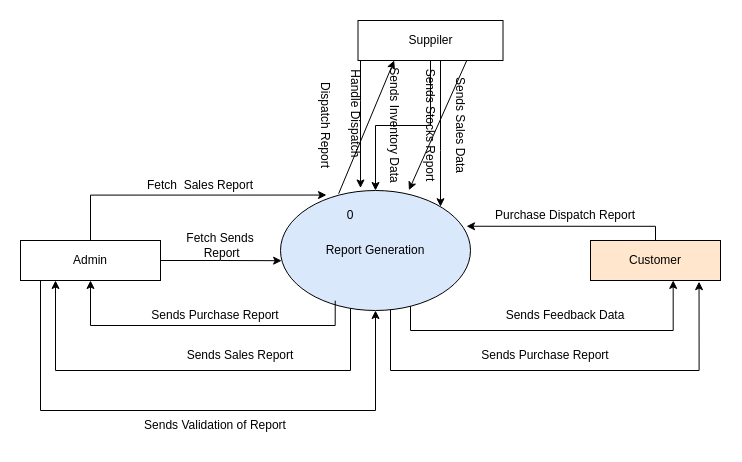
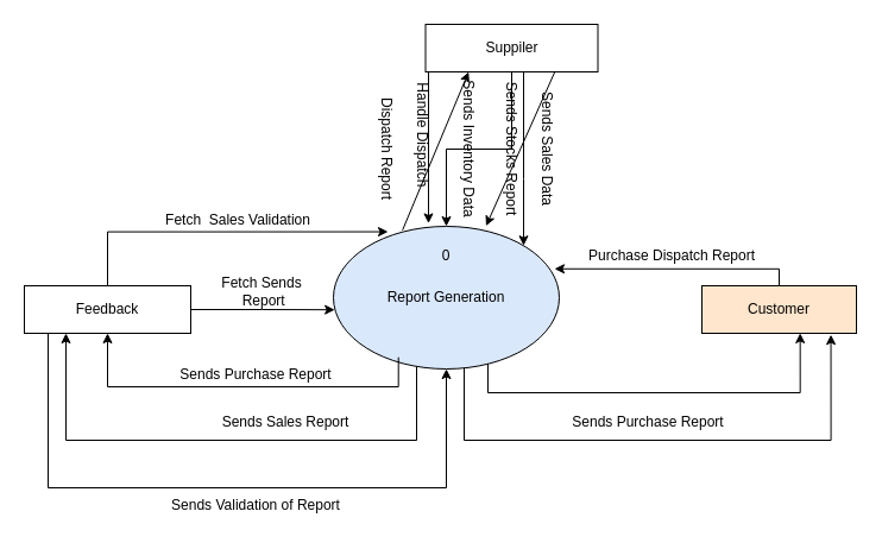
  <mxCell id="0" />
  <mxCell id="1" parent="0" />
- <mxCell id="2" value="Admin" style="rounded=0;whiteSpace=wrap;html=1;" vertex="1" parent="1"><mxGeometry x="20" y="240" width="140" height="40" as="geometry" /></mxCell>
+ <mxCell id="2" value="Feedback" style="rounded=0;whiteSpace=wrap;html=1;" vertex="1" parent="1"><mxGeometry x="20" y="240" width="140" height="40" as="geometry" /></mxCell>
  <mxCell id="3" style="edgeStyle=orthogonalEdgeStyle;rounded=0;orthogonalLoop=1;jettySize=auto;html=1;entryX=0.25;entryY=1;entryDx=0;entryDy=0;" edge="1" parent="1" source="4" target="2"><mxGeometry relative="1" as="geometry"><Array as="points"><mxPoint x="350" y="370" /><mxPoint x="55" y="370" /></Array></mxGeometry></mxCell>
  <mxCell id="4" value="Report Generation" style="ellipse;whiteSpace=wrap;html=1;fillColor=#dae8fc;" vertex="1" parent="1"><mxGeometry x="280" y="190" width="190" height="120" as="geometry" /></mxCell>
- <mxCell id="5" value="0" style="text;html=1;align=center;verticalAlign=middle;whiteSpace=wrap;rounded=0;" vertex="1" parent="1"><mxGeometry x="320" y="200" width="60" height="30" as="geometry" /></mxCell>
+ <mxCell id="5" value="0" style="text;html=1;align=center;verticalAlign=middle;whiteSpace=wrap;rounded=0;" vertex="1" parent="1"><mxGeometry x="345" y="200" width="60" height="30" as="geometry" /></mxCell>
  <mxCell id="6" style="edgeStyle=orthogonalEdgeStyle;rounded=0;orthogonalLoop=1;jettySize=auto;html=1;" edge="1" parent="1" source="9" target="4"><mxGeometry relative="1" as="geometry"><Array as="points"><mxPoint x="440" y="150" /><mxPoint x="440" y="150" /></Array></mxGeometry></mxCell>
  <mxCell id="7" style="edgeStyle=orthogonalEdgeStyle;rounded=0;orthogonalLoop=1;jettySize=auto;html=1;entryX=0.5;entryY=0;entryDx=0;entryDy=0;" edge="1" parent="1" source="9" target="4"><mxGeometry relative="1" as="geometry" /></mxCell>
  <mxCell id="8" style="edgeStyle=orthogonalEdgeStyle;rounded=0;orthogonalLoop=1;jettySize=auto;html=1;entryX=0.421;entryY=-0.021;entryDx=0;entryDy=0;entryPerimeter=0;" edge="1" parent="1" source="9" target="4"><mxGeometry relative="1" as="geometry"><mxPoint x="360" y="180" as="targetPoint" /><Array as="points"><mxPoint x="360" y="100" /><mxPoint x="360" y="100" /></Array></mxGeometry></mxCell>
  <mxCell id="9" value="Suppiler" style="rounded=0;whiteSpace=wrap;html=1;" vertex="1" parent="1"><mxGeometry x="357.5" y="20" width="145" height="40" as="geometry" /></mxCell>
  <mxCell id="10" value="Customer" style="rounded=0;whiteSpace=wrap;html=1;fillColor=#ffe6cc;" vertex="1" parent="1"><mxGeometry x="590" y="240" width="130" height="40" as="geometry" /></mxCell>
  <mxCell id="11" style="edgeStyle=orthogonalEdgeStyle;rounded=0;orthogonalLoop=1;jettySize=auto;html=1;entryX=0.242;entryY=0.038;entryDx=0;entryDy=0;entryPerimeter=0;" edge="1" parent="1" source="2" target="4"><mxGeometry relative="1" as="geometry"><Array as="points"><mxPoint x="90" y="195" /></Array></mxGeometry></mxCell>
- <mxCell id="12" value="Fetch&amp;nbsp; Sales Report" style="text;html=1;align=center;verticalAlign=middle;whiteSpace=wrap;rounded=0;" vertex="1" parent="1"><mxGeometry x="110" y="170" width="180" height="30" as="geometry" /></mxCell>
+ <mxCell id="12" value="Fetch&amp;nbsp; Sales Validation" style="text;html=1;align=center;verticalAlign=middle;whiteSpace=wrap;rounded=0;" vertex="1" parent="1"><mxGeometry x="110" y="170" width="180" height="30" as="geometry" /></mxCell>
  <mxCell id="13" style="edgeStyle=orthogonalEdgeStyle;rounded=0;orthogonalLoop=1;jettySize=auto;html=1;entryX=0.006;entryY=0.585;entryDx=0;entryDy=0;entryPerimeter=0;" edge="1" parent="1" source="2" target="4"><mxGeometry relative="1" as="geometry" /></mxCell>
  <mxCell id="14" value="Fetch Sends&lt;div&gt;&amp;nbsp;Report&lt;/div&gt;" style="text;html=1;align=center;verticalAlign=middle;whiteSpace=wrap;rounded=0;" vertex="1" parent="1"><mxGeometry x="150" y="230" width="140" height="30" as="geometry" /></mxCell>
  <mxCell id="15" style="edgeStyle=orthogonalEdgeStyle;rounded=0;orthogonalLoop=1;jettySize=auto;html=1;entryX=0.5;entryY=1;entryDx=0;entryDy=0;exitX=0.288;exitY=0.918;exitDx=0;exitDy=0;exitPerimeter=0;" edge="1" parent="1" source="4" target="2"><mxGeometry relative="1" as="geometry"><mxPoint x="307.847" y="325" as="sourcePoint" /><mxPoint x="92.16" y="310" as="targetPoint" /><Array as="points"><mxPoint x="335" y="325" /><mxPoint x="90" y="325" /></Array></mxGeometry></mxCell>
  <mxCell id="16" value="Sends Purchase Report" style="text;html=1;align=center;verticalAlign=middle;whiteSpace=wrap;rounded=0;" vertex="1" parent="1"><mxGeometry x="140" y="300" width="150" height="30" as="geometry" /></mxCell>
  <mxCell id="17" value="Sends Sales Report" style="text;html=1;align=center;verticalAlign=middle;whiteSpace=wrap;rounded=0;" vertex="1" parent="1"><mxGeometry x="165" y="340" width="150" height="30" as="geometry" /></mxCell>
  <mxCell id="18" style="edgeStyle=orthogonalEdgeStyle;rounded=0;orthogonalLoop=1;jettySize=auto;html=1;entryX=0.5;entryY=1;entryDx=0;entryDy=0;" edge="1" parent="1" target="4"><mxGeometry relative="1" as="geometry"><mxPoint x="40" y="280" as="sourcePoint" /><Array as="points"><mxPoint x="55" y="280" /><mxPoint x="40" y="280" /><mxPoint x="40" y="410" /><mxPoint x="375" y="410" /></Array></mxGeometry></mxCell>
  <mxCell id="19" value="Sends Validation of Report" style="text;html=1;align=center;verticalAlign=middle;whiteSpace=wrap;rounded=0;" vertex="1" parent="1"><mxGeometry x="120" y="410" width="190" height="30" as="geometry" /></mxCell>
  <mxCell id="20" value="Sends Sales Data" style="text;html=1;align=center;verticalAlign=middle;whiteSpace=wrap;rounded=0;rotation=90;" vertex="1" parent="1"><mxGeometry x="400" y="110" width="120" height="30" as="geometry" /></mxCell>
  <mxCell id="21" value="Sends Inventory Data" style="text;html=1;align=center;verticalAlign=middle;whiteSpace=wrap;rounded=0;rotation=90;" vertex="1" parent="1"><mxGeometry x="334" y="110" width="120" height="30" as="geometry" /></mxCell>
  <mxCell id="22" value="" style="endArrow=classic;html=1;rounded=0;exitX=0.75;exitY=1;exitDx=0;exitDy=0;entryX=0.676;entryY=-0.003;entryDx=0;entryDy=0;entryPerimeter=0;" edge="1" parent="1" source="9" target="4"><mxGeometry width="50" height="50" relative="1" as="geometry"><mxPoint x="770" y="20" as="sourcePoint" /><mxPoint x="820" y="-30" as="targetPoint" /></mxGeometry></mxCell>
  <mxCell id="23" value="Sends Stocks Report" style="text;html=1;align=center;verticalAlign=middle;whiteSpace=wrap;rounded=0;rotation=90;" vertex="1" parent="1"><mxGeometry x="360" y="110" width="140" height="30" as="geometry" /></mxCell>
  <mxCell id="24" style="edgeStyle=orthogonalEdgeStyle;rounded=0;orthogonalLoop=1;jettySize=auto;html=1;entryX=0.979;entryY=0.298;entryDx=0;entryDy=0;entryPerimeter=0;" edge="1" parent="1" source="10" target="4"><mxGeometry relative="1" as="geometry"><Array as="points"><mxPoint x="655" y="226" /></Array></mxGeometry></mxCell>
  <mxCell id="25" value="Purchase Dispatch Report" style="text;html=1;align=center;verticalAlign=middle;whiteSpace=wrap;rounded=0;" vertex="1" parent="1"><mxGeometry x="470" y="200" width="190" height="30" as="geometry" /></mxCell>
  <mxCell id="26" style="edgeStyle=orthogonalEdgeStyle;rounded=0;orthogonalLoop=1;jettySize=auto;html=1;entryX=0.636;entryY=0.998;entryDx=0;entryDy=0;entryPerimeter=0;" edge="1" parent="1" source="4" target="10"><mxGeometry relative="1" as="geometry"><Array as="points"><mxPoint x="410" y="330" /><mxPoint x="673" y="330" /></Array></mxGeometry></mxCell>
- <mxCell id="27" value="Sends Feedback Data" style="text;html=1;align=center;verticalAlign=middle;whiteSpace=wrap;rounded=0;" vertex="1" parent="1"><mxGeometry x="485" y="300" width="160" height="30" as="geometry" /></mxCell>
  <mxCell id="28" style="edgeStyle=orthogonalEdgeStyle;rounded=0;orthogonalLoop=1;jettySize=auto;html=1;entryX=0.835;entryY=1.029;entryDx=0;entryDy=0;entryPerimeter=0;" edge="1" parent="1" source="4" target="10"><mxGeometry relative="1" as="geometry"><Array as="points"><mxPoint x="390" y="370" /><mxPoint x="699" y="370" /></Array></mxGeometry></mxCell>
  <mxCell id="29" value="Handle Dispatch&amp;nbsp;" style="text;html=1;align=center;verticalAlign=middle;whiteSpace=wrap;rounded=0;rotation=90;" vertex="1" parent="1"><mxGeometry x="290" y="100" width="130" height="30" as="geometry" /></mxCell>
  <mxCell id="30" value="" style="endArrow=none;html=1;rounded=0;exitX=0.25;exitY=1;exitDx=0;exitDy=0;entryX=0.306;entryY=0.027;entryDx=0;entryDy=0;entryPerimeter=0;startArrow=classic;startFill=1;endFill=0;" edge="1" parent="1" source="9" target="4"><mxGeometry width="50" height="50" relative="1" as="geometry"><mxPoint x="260" y="180" as="sourcePoint" /><mxPoint x="310" y="130" as="targetPoint" /></mxGeometry></mxCell>
  <mxCell id="31" value="Dispatch Report" style="text;html=1;align=center;verticalAlign=middle;whiteSpace=wrap;rounded=0;rotation=90;" vertex="1" parent="1"><mxGeometry x="270" y="110" width="110" height="30" as="geometry" /></mxCell>
  <mxCell id="32" value="Sends Purchase Report" style="text;html=1;align=center;verticalAlign=middle;whiteSpace=wrap;rounded=0;" vertex="1" parent="1"><mxGeometry x="480" y="340" width="130" height="30" as="geometry" /></mxCell>
